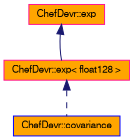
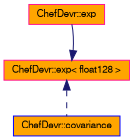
  digraph {
    rankdir=TB
    node [color=deeppink fillcolor=orange fontname=FreeSans fontsize=10 shape=record style=filled]
    edge [color=midnightblue dir=back fontname=FreeSans fontsize=10 labelfontname=FreeSans labelfontsize=10]
    n1 [fontcolor=black height=0.2 label="ChefDevr::exp" width=0.4]
    n2 [height=0.2 label="ChefDevr::exp\< float128 \>" width=0.4]
    n3 [color=blue height=0.2 label="ChefDevr::covariance" width=0.4]
-   n1 -> n2 [style=solid]
+   n2 -> n1 [style=solid]
    n2 -> n3 [style=dashed]
  }
